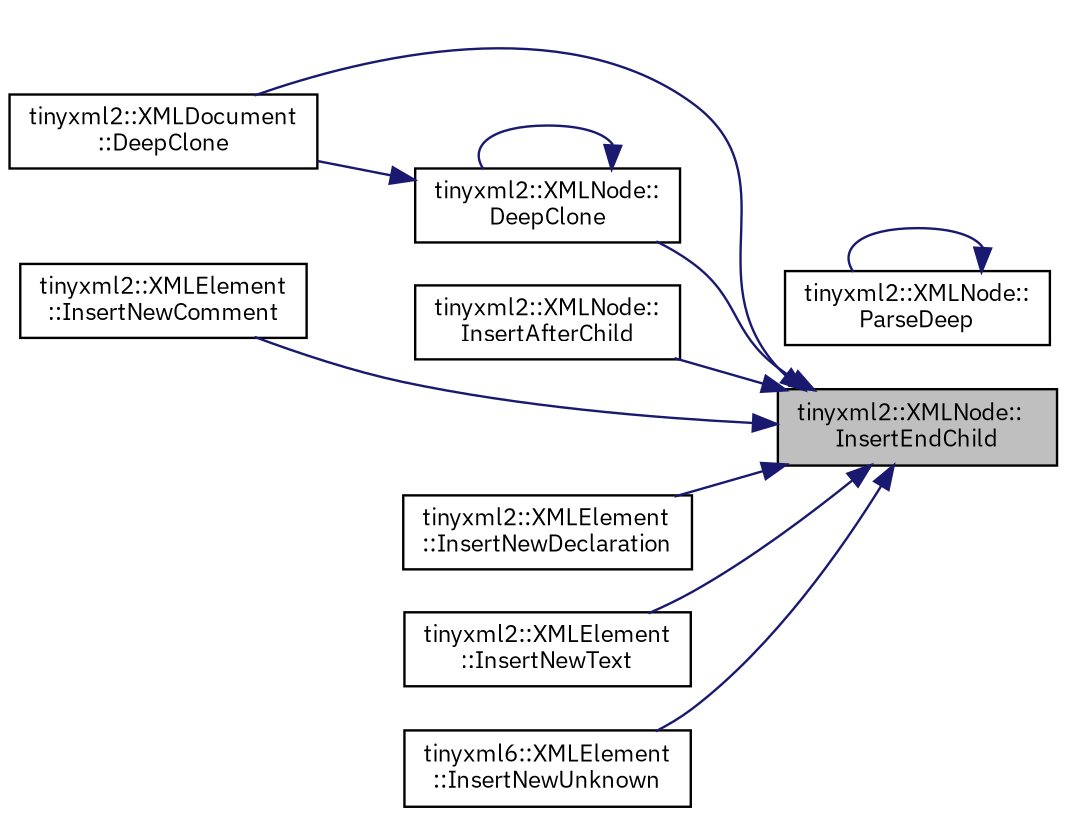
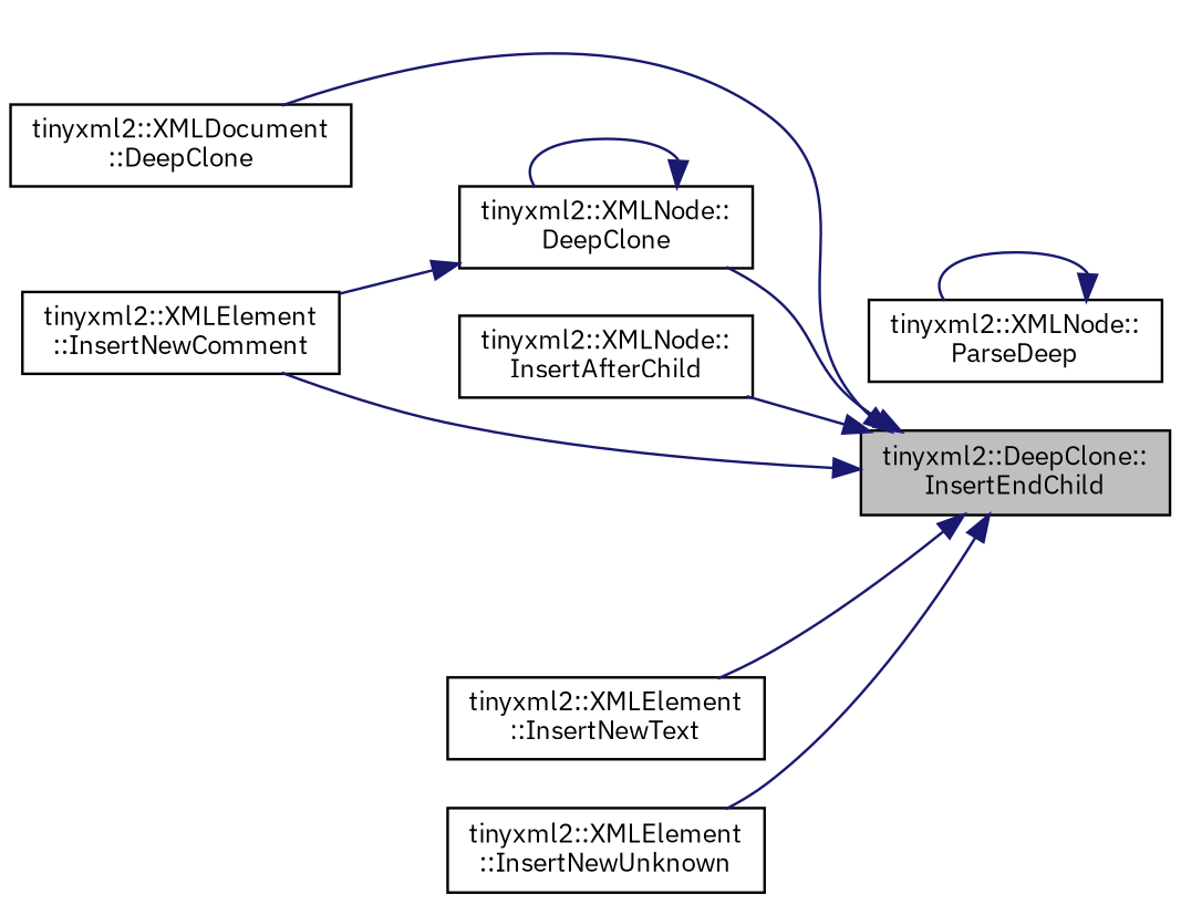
  digraph {
    fontname="IBM Plex Sans"
    rankdir=RL
    node [color=black fillcolor=white fontname="IBM Plex Sans" fontsize=10 shape=record style=filled]
    edge [color=midnightblue dir=back fontname="IBM Plex Sans" fontsize=10 labelfontname=Helvetica labelfontsize=10 style=solid]
-   n1 [fillcolor=grey75 fontcolor=black height=0.2 label="tinyxml2::XMLNode::\lInsertEndChild" width=0.4]
+   n1 [fillcolor=grey75 fontcolor=black height=0.2 label="tinyxml2::DeepClone::\lInsertEndChild" width=0.4]
    n2 [height=0.2 label="tinyxml2::XMLNode::\lDeepClone" width=0.4]
    n3 [height=0.2 label="tinyxml2::XMLDocument\l::DeepClone" width=0.4]
    n4 [height=0.2 label="tinyxml2::XMLNode::\lInsertAfterChild" width=0.4]
    n5 [height=0.2 label="tinyxml2::XMLElement\l::InsertNewComment" width=0.4]
-   n6 [height=0.2 label="tinyxml2::XMLElement\l::InsertNewDeclaration" width=0.4]
    n7 [height=0.2 label="tinyxml2::XMLElement\l::InsertNewText" width=0.4]
-   n8 [height=0.2 label="tinyxml6::XMLElement\l::InsertNewUnknown" width=0.4]
+   n8 [height=0.2 label="tinyxml2::XMLElement\l::InsertNewUnknown" width=0.4]
    n9 [height=0.2 label="tinyxml2::XMLNode::\lParseDeep" width=0.4]
    n1 -> n2
    n1 -> n3
    n1 -> n4
    n1 -> n5
-   n1 -> n6
    n1 -> n7
    n1 -> n8
    n2 -> n2
-   n2 -> n3
+   n2 -> n5
    n9 -> n9
  }
